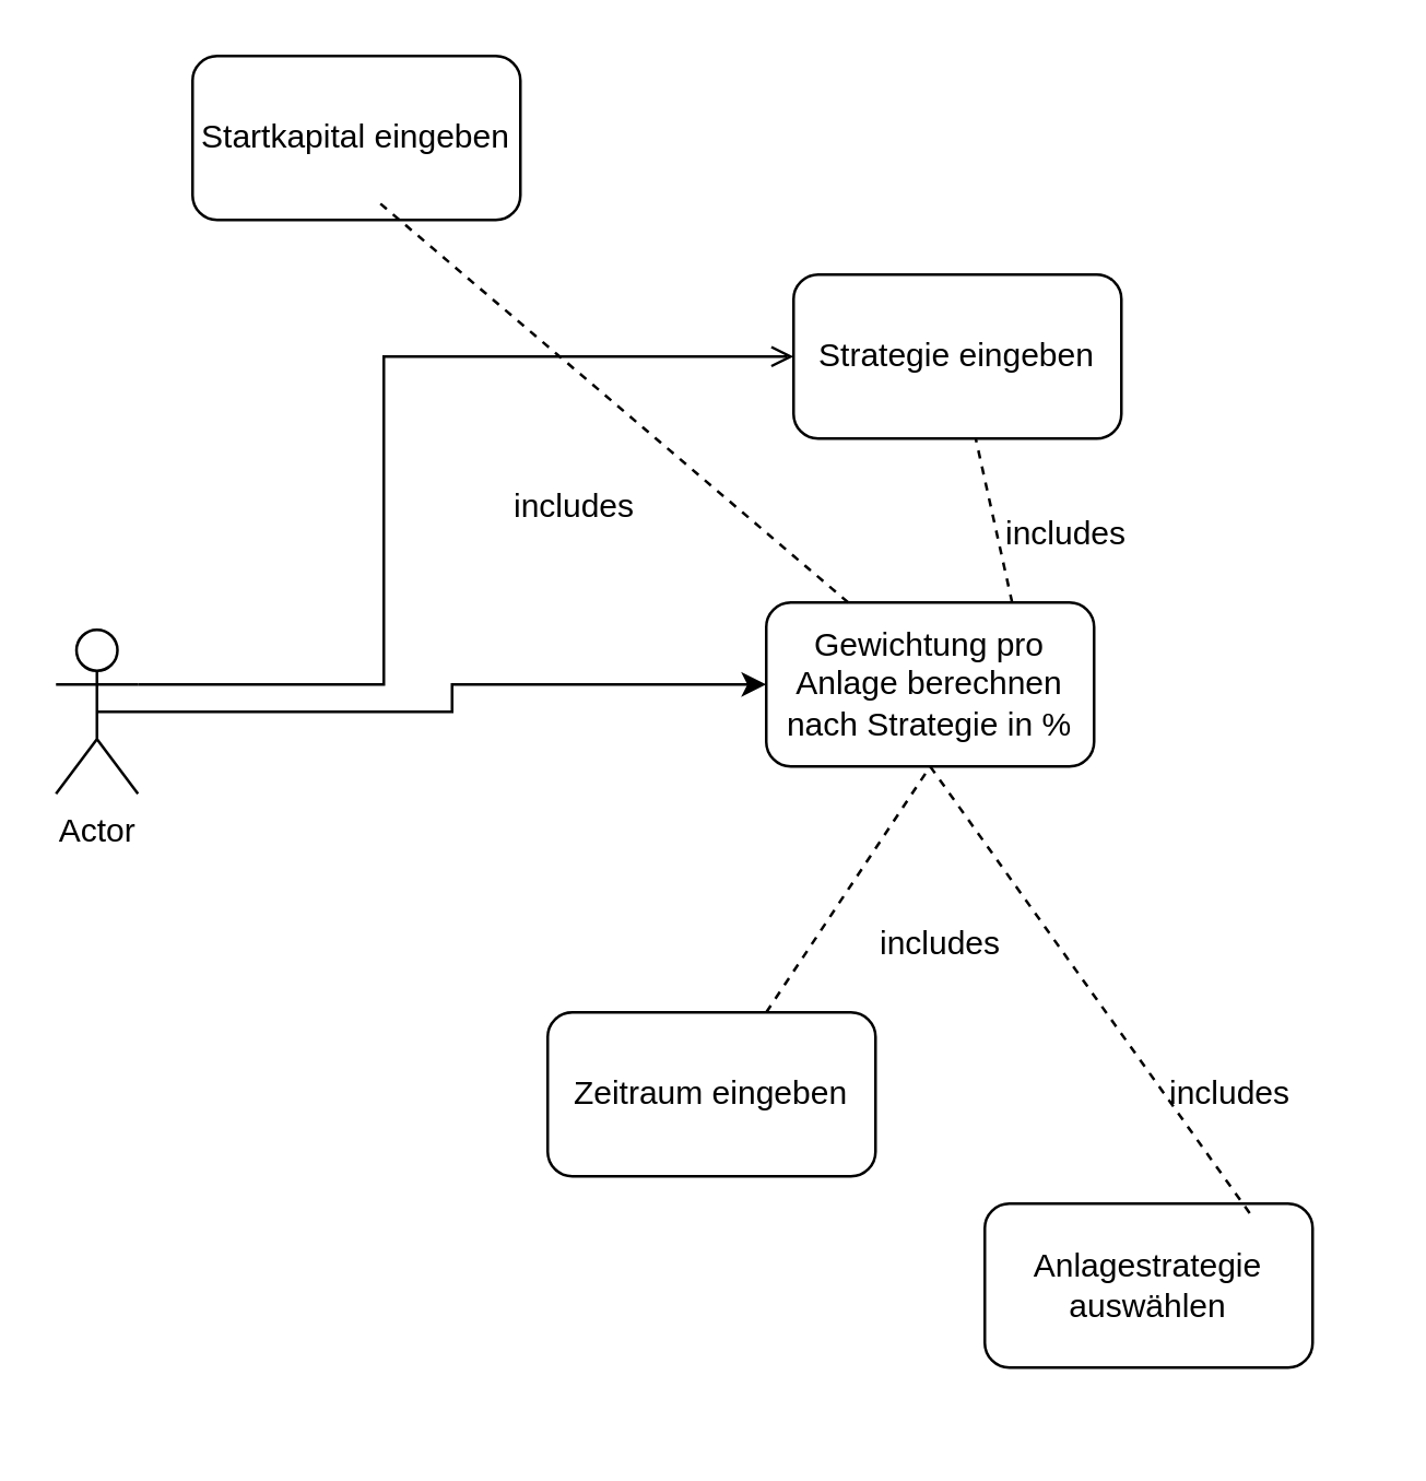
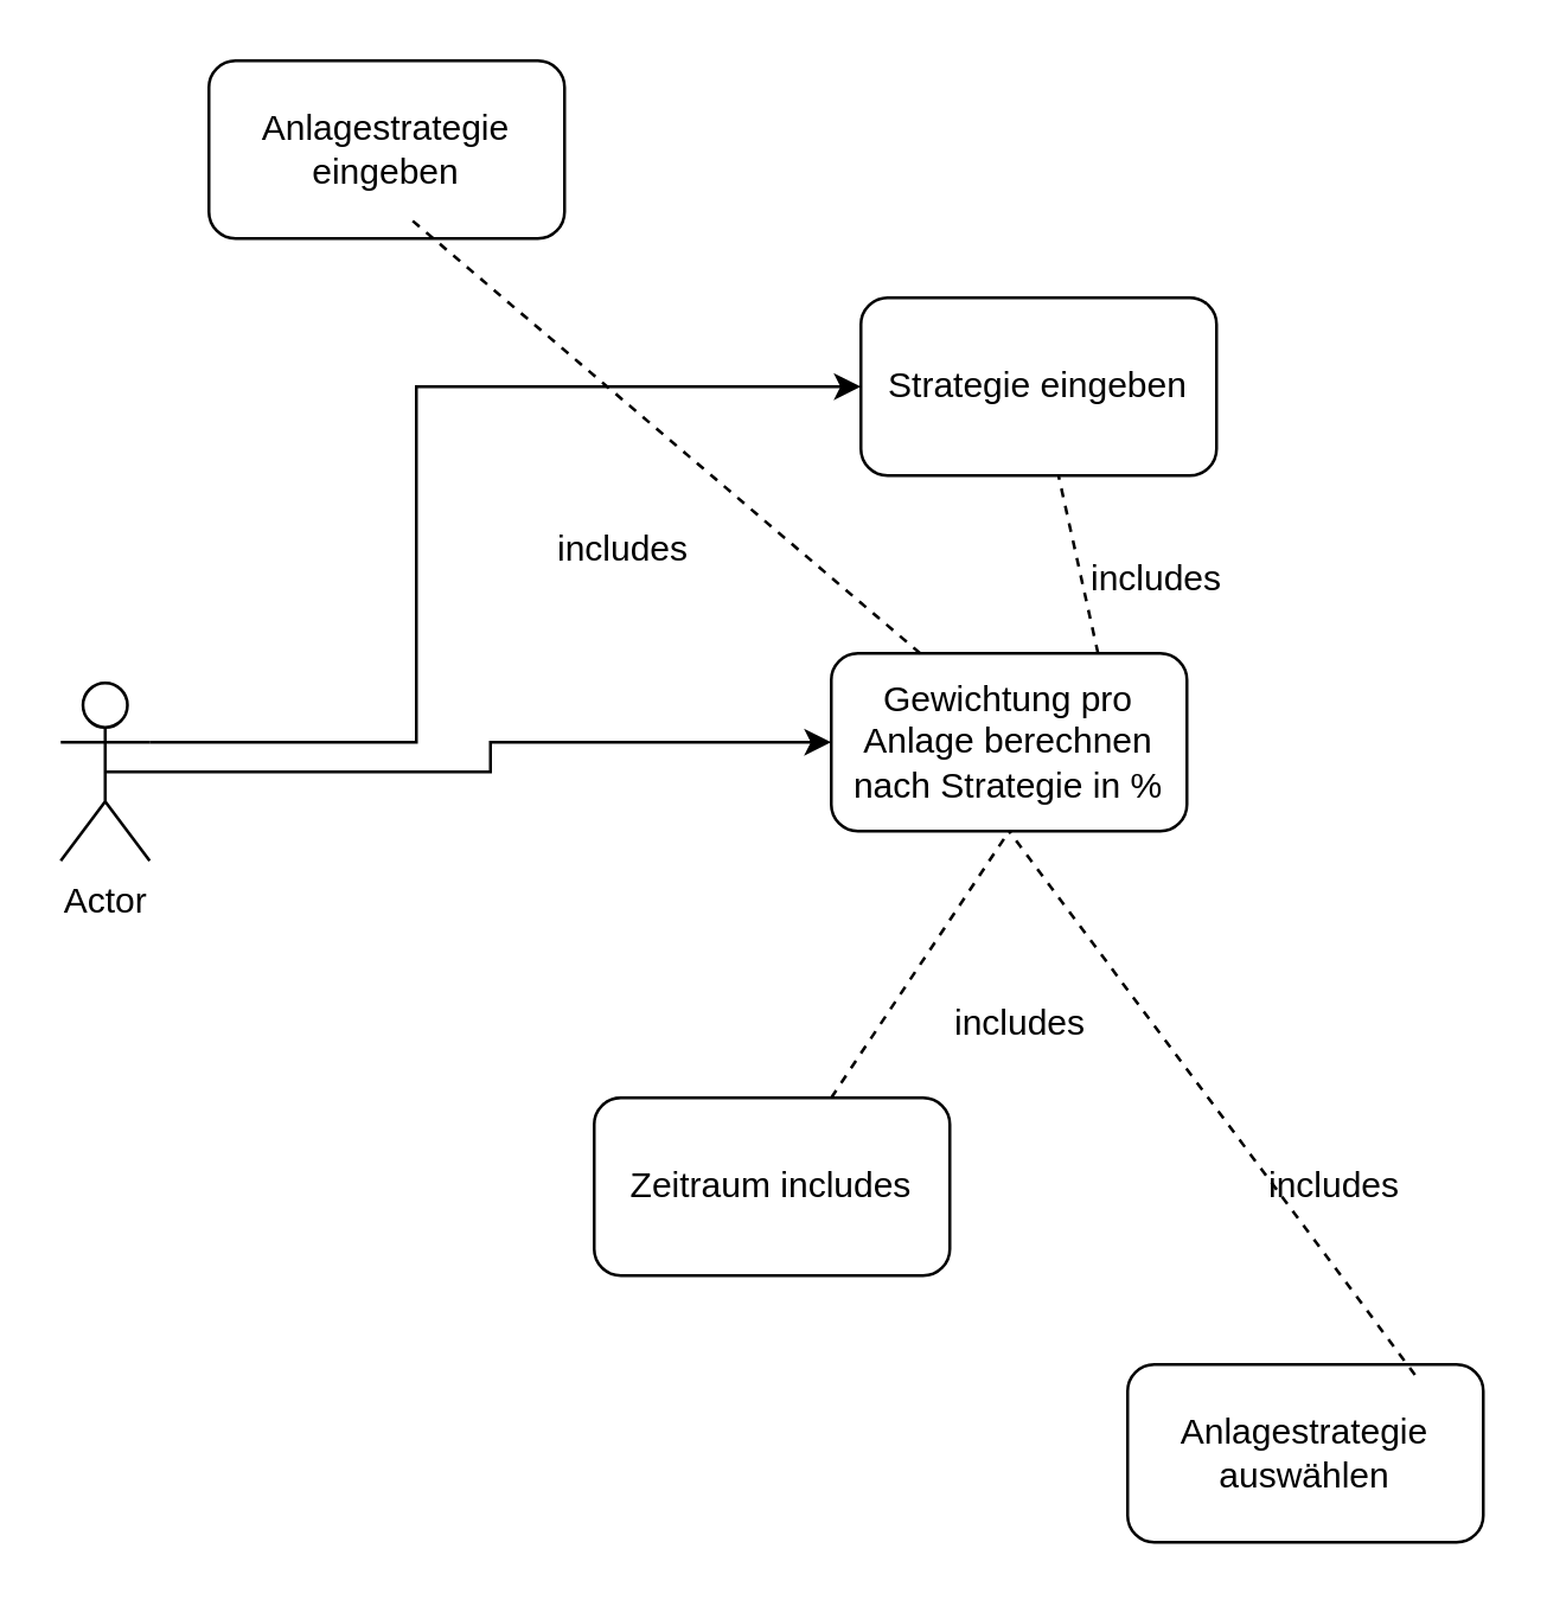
  <mxCell id="0" />
  <mxCell id="1" parent="0" />
- <mxCell id="2" style="edgeStyle=orthogonalEdgeStyle;rounded=0;orthogonalLoop=1;jettySize=auto;html=1;exitX=1;exitY=0.333;exitDx=0;exitDy=0;exitPerimeter=0;endArrow=open;" edge="1" parent="1" source="4" target="6"><mxGeometry relative="1" as="geometry"><Array as="points"><mxPoint x="140" y="250" /></Array></mxGeometry></mxCell>
+ <mxCell id="2" style="edgeStyle=orthogonalEdgeStyle;rounded=0;orthogonalLoop=1;jettySize=auto;html=1;exitX=1;exitY=0.333;exitDx=0;exitDy=0;exitPerimeter=0;" edge="1" parent="1" source="4" target="6"><mxGeometry relative="1" as="geometry"><Array as="points"><mxPoint x="140" y="250" /></Array></mxGeometry></mxCell>
  <mxCell id="3" style="edgeStyle=orthogonalEdgeStyle;rounded=0;orthogonalLoop=1;jettySize=auto;html=1;exitX=0.5;exitY=0.5;exitDx=0;exitDy=0;exitPerimeter=0;" edge="1" parent="1" source="4" target="9"><mxGeometry relative="1" as="geometry" /></mxCell>
  <mxCell id="4" value="Actor" style="shape=umlActor;verticalLabelPosition=bottom;verticalAlign=top;html=1;outlineConnect=0;" vertex="1" parent="1"><mxGeometry x="20" y="230" width="30" height="60" as="geometry" /></mxCell>
- <mxCell id="5" value="Startkapital eingeben" style="rounded=1;whiteSpace=wrap;html=1;" vertex="1" parent="1"><mxGeometry x="70" y="20" width="120" height="60" as="geometry" /></mxCell>
+ <mxCell id="5" value="Anlagestrategie eingeben" style="rounded=1;whiteSpace=wrap;html=1;" vertex="1" parent="1"><mxGeometry x="70" y="20" width="120" height="60" as="geometry" /></mxCell>
  <mxCell id="6" value="Strategie eingeben" style="rounded=1;whiteSpace=wrap;html=1;" vertex="1" parent="1"><mxGeometry x="290" y="100" width="120" height="60" as="geometry" /></mxCell>
- <mxCell id="7" value="Zeitraum eingeben" style="rounded=1;whiteSpace=wrap;html=1;" vertex="1" parent="1"><mxGeometry x="200" y="370" width="120" height="60" as="geometry" /></mxCell>
- <mxCell id="8" value="Anlagestrategie auswählen" style="rounded=1;whiteSpace=wrap;html=1;" vertex="1" parent="1"><mxGeometry x="360" y="440" width="120" height="60" as="geometry" /></mxCell>
+ <mxCell id="7" value="Zeitraum includes" style="rounded=1;whiteSpace=wrap;html=1;" vertex="1" parent="1"><mxGeometry x="200" y="370" width="120" height="60" as="geometry" /></mxCell>
+ <mxCell id="8" value="Anlagestrategie auswählen" style="rounded=1;whiteSpace=wrap;html=1;" vertex="1" parent="1"><mxGeometry x="380" y="460" width="120" height="60" as="geometry" /></mxCell>
  <mxCell id="9" value="Gewichtung pro Anlage berechnen nach Strategie in %" style="rounded=1;whiteSpace=wrap;html=1;" vertex="1" parent="1"><mxGeometry x="280" y="220" width="120" height="60" as="geometry" /></mxCell>
  <mxCell id="10" value="" style="endArrow=none;dashed=1;html=1;rounded=0;entryX=0.558;entryY=0.875;entryDx=0;entryDy=0;entryPerimeter=0;exitX=0.25;exitY=0;exitDx=0;exitDy=0;" edge="1" parent="1" source="9" target="5"><mxGeometry width="50" height="50" relative="1" as="geometry"><mxPoint x="290" y="330" as="sourcePoint" /><mxPoint x="340" y="280" as="targetPoint" /></mxGeometry></mxCell>
  <mxCell id="11" value="includes" style="text;html=1;align=center;verticalAlign=middle;whiteSpace=wrap;rounded=0;" vertex="1" parent="1"><mxGeometry x="180" y="170" width="60" height="30" as="geometry" /></mxCell>
  <mxCell id="12" value="" style="endArrow=none;dashed=1;html=1;rounded=0;exitX=0.75;exitY=0;exitDx=0;exitDy=0;" edge="1" parent="1" source="9" target="6"><mxGeometry width="50" height="50" relative="1" as="geometry"><mxPoint x="290" y="330" as="sourcePoint" /><mxPoint x="340" y="280" as="targetPoint" /><Array as="points" /></mxGeometry></mxCell>
  <mxCell id="13" value="includes" style="text;html=1;align=center;verticalAlign=middle;whiteSpace=wrap;rounded=0;" vertex="1" parent="1"><mxGeometry x="360" y="180" width="60" height="30" as="geometry" /></mxCell>
  <mxCell id="14" value="" style="endArrow=none;dashed=1;html=1;rounded=0;" edge="1" parent="1" source="7"><mxGeometry width="50" height="50" relative="1" as="geometry"><mxPoint x="290" y="330" as="sourcePoint" /><mxPoint x="340" y="280" as="targetPoint" /></mxGeometry></mxCell>
  <mxCell id="15" value="includes" style="text;html=1;align=center;verticalAlign=middle;whiteSpace=wrap;rounded=0;" vertex="1" parent="1"><mxGeometry x="314" y="330" width="60" height="30" as="geometry" /></mxCell>
  <mxCell id="16" value="" style="endArrow=none;dashed=1;html=1;rounded=0;exitX=0.808;exitY=0.058;exitDx=0;exitDy=0;exitPerimeter=0;" edge="1" parent="1" source="8"><mxGeometry width="50" height="50" relative="1" as="geometry"><mxPoint x="290" y="330" as="sourcePoint" /><mxPoint x="340" y="280" as="targetPoint" /></mxGeometry></mxCell>
  <mxCell id="17" value="includes" style="text;html=1;align=center;verticalAlign=middle;whiteSpace=wrap;rounded=0;" vertex="1" parent="1"><mxGeometry x="420" y="385" width="60" height="30" as="geometry" /></mxCell>
